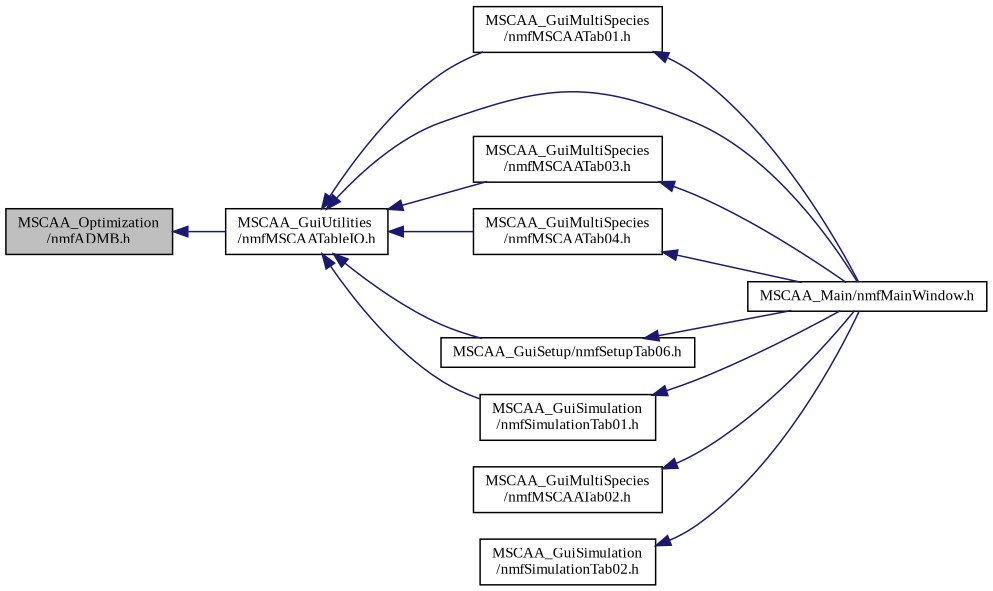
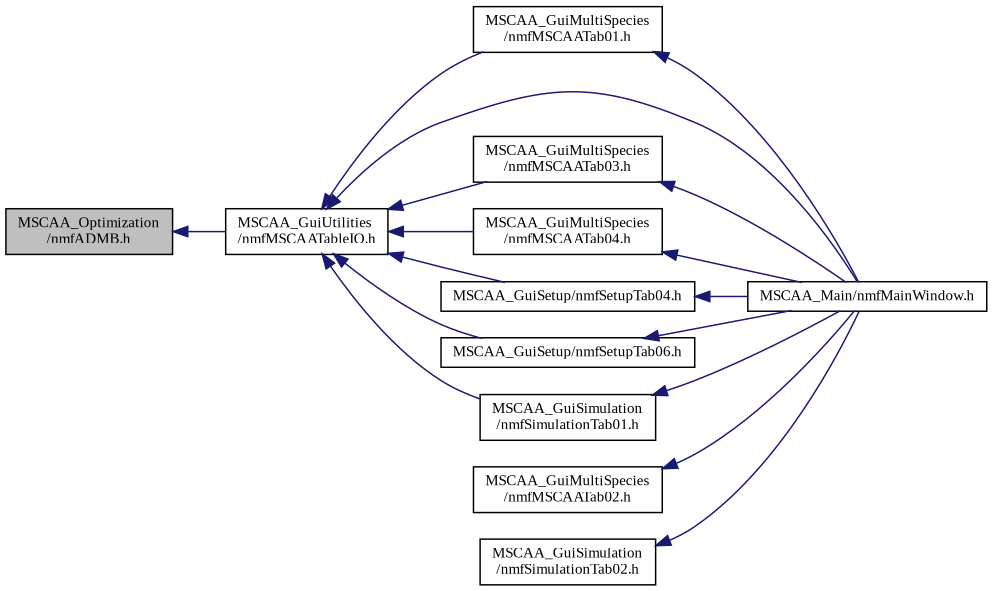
  digraph {
    fontname="Liberation Serif"
    rankdir=LR
    node [color=black fillcolor=white fontname="Liberation Serif" fontsize=10 shape=record style=filled]
    edge [color=midnightblue dir=back fontname="Liberation Serif" fontsize=10 labelfontname=Helvetica labelfontsize=10 style=solid]
    n1 [fillcolor=grey75 fontcolor=black height=0.2 label="MSCAA_Optimization\l/nmfADMB.h" width=0.4]
    n2 [height=0.2 label="MSCAA_GuiUtilities\l/nmfMSCAATableIO.h" width=0.4]
    n3 [height=0.2 label="MSCAA_GuiMultiSpecies\l/nmfMSCAATab01.h" width=0.4]
    n4 [height=0.2 label="MSCAA_Main/nmfMainWindow.h" width=0.4]
    n5 [height=0.2 label="MSCAA_GuiMultiSpecies\l/nmfMSCAATab03.h" width=0.4]
    n6 [height=0.2 label="MSCAA_GuiMultiSpecies\l/nmfMSCAATab04.h" width=0.4]
+   n7 [height=0.2 label="MSCAA_GuiSetup/nmfSetupTab04.h" width=0.4]
    n8 [height=0.2 label="MSCAA_GuiSetup/nmfSetupTab06.h" width=0.4]
    n9 [height=0.2 label="MSCAA_GuiSimulation\l/nmfSimulationTab01.h" width=0.4]
    n10 [height=0.2 label="MSCAA_GuiMultiSpecies\l/nmfMSCAATab02.h" width=0.4]
    n11 [height=0.2 label="MSCAA_GuiSimulation\l/nmfSimulationTab02.h" width=0.4]
    n1 -> n2
    n2 -> n3
    n2 -> n4
    n2 -> n5
    n2 -> n6
+   n2 -> n7
    n2 -> n8
    n2 -> n9
    n3 -> n4
    n5 -> n4
    n6 -> n4
+   n7 -> n4
    n8 -> n4
    n9 -> n4
    n10 -> n4
    n11 -> n4
  }
